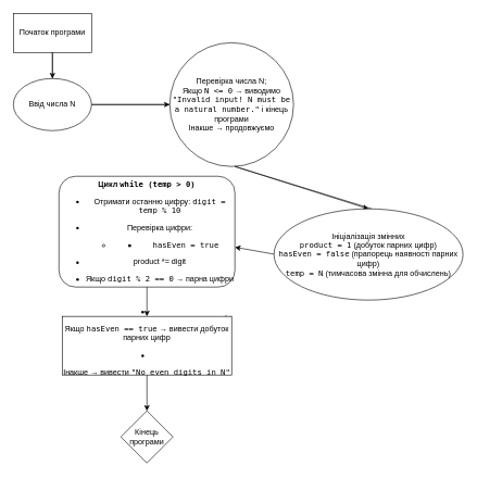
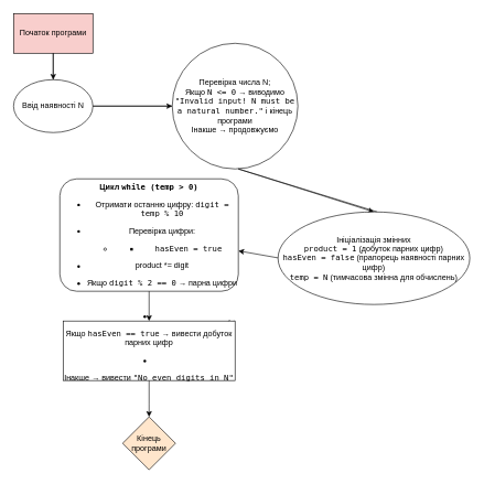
  <mxCell id="0" />
  <mxCell id="1" parent="0" />
- <mxCell id="2" value="Початок програми" style="rounded=0;whiteSpace=wrap;html=1;" parent="1" vertex="1"><mxGeometry x="20" y="20" width="120" height="60" as="geometry" /></mxCell>
- <mxCell id="3" value="Ввід числа N" style="ellipse;whiteSpace=wrap;html=1;" parent="1" vertex="1"><mxGeometry x="20" y="120" width="120" height="80" as="geometry" /></mxCell>
+ <mxCell id="2" value="Початок програми" style="rounded=0;whiteSpace=wrap;html=1;fillColor=#f8cecc;" parent="1" vertex="1"><mxGeometry x="20" y="20" width="120" height="60" as="geometry" /></mxCell>
+ <mxCell id="3" value="Ввід наявності N" style="ellipse;whiteSpace=wrap;html=1;" parent="1" vertex="1"><mxGeometry x="20" y="120" width="120" height="80" as="geometry" /></mxCell>
  <mxCell id="4" value="" style="endArrow=classic;html=1;rounded=0;entryX=0.5;entryY=0;entryDx=0;entryDy=0;" parent="1" target="3" edge="1"><mxGeometry width="50" height="50" relative="1" as="geometry"><mxPoint x="80" y="120" as="sourcePoint" /><mxPoint x="90" y="100" as="targetPoint" /><Array as="points"><mxPoint x="80" y="80" /></Array></mxGeometry></mxCell>
  <mxCell id="5" value="Перевірка числа N;&lt;div&gt;&lt;span style=&quot;background-color: transparent; color: light-dark(rgb(0, 0, 0), rgb(255, 255, 255));&quot;&gt;Якщо &lt;/span&gt;&lt;code style=&quot;background-color: transparent; color: light-dark(rgb(0, 0, 0), rgb(255, 255, 255));&quot; data-end=&quot;369&quot; data-start=&quot;361&quot;&gt;N &amp;lt;= 0&lt;/code&gt;&lt;span style=&quot;background-color: transparent; color: light-dark(rgb(0, 0, 0), rgb(255, 255, 255));&quot;&gt; → виводимо &lt;/span&gt;&lt;code style=&quot;background-color: transparent; color: light-dark(rgb(0, 0, 0), rgb(255, 255, 255));&quot; data-end=&quot;427&quot; data-start=&quot;381&quot;&gt;&quot;Invalid input! N must be a natural number.&quot;&lt;/code&gt;&lt;span style=&quot;background-color: transparent; color: light-dark(rgb(0, 0, 0), rgb(255, 255, 255));&quot;&gt; і кінець програми&lt;/span&gt;&lt;div&gt;&lt;span style=&quot;background-color: transparent; color: light-dark(rgb(0, 0, 0), rgb(255, 255, 255));&quot;&gt;Інакше → продовжуємо&lt;/span&gt;&lt;/div&gt;&lt;/div&gt;" style="ellipse;whiteSpace=wrap;html=1;aspect=fixed;" parent="1" vertex="1"><mxGeometry x="260" y="65" width="190" height="190" as="geometry" /></mxCell>
  <mxCell id="6" value="" style="endArrow=classic;html=1;rounded=0;entryX=0;entryY=0.5;entryDx=0;entryDy=0;exitX=0;exitY=0.5;exitDx=0;exitDy=0;" parent="1" source="5" target="5" edge="1"><mxGeometry width="50" height="50" relative="1" as="geometry"><mxPoint x="190" y="190" as="sourcePoint" /><mxPoint x="190" y="190" as="targetPoint" /><Array as="points"><mxPoint x="140" y="160" /></Array></mxGeometry></mxCell>
  <mxCell id="7" value="" style="endArrow=classic;html=1;rounded=0;entryX=0.5;entryY=0;entryDx=0;entryDy=0;" parent="1" target="8" edge="1"><mxGeometry width="50" height="50" relative="1" as="geometry"><mxPoint x="570" y="320" as="sourcePoint" /><mxPoint x="360" y="345" as="targetPoint" /><Array as="points"><mxPoint x="360" y="255" /></Array></mxGeometry></mxCell>
  <mxCell id="8" value="Ініціалізація змінних&lt;div&gt;&lt;code style=&quot;background-color: transparent; color: light-dark(rgb(0, 0, 0), rgb(255, 255, 255));&quot; data-end=&quot;526&quot; data-start=&quot;513&quot;&gt;product = 1&lt;/code&gt;&lt;span style=&quot;background-color: transparent; color: light-dark(rgb(0, 0, 0), rgb(255, 255, 255));&quot;&gt; (добуток парних цифр)&lt;/span&gt;&lt;/div&gt;&lt;div&gt;&lt;code style=&quot;background-color: transparent; color: light-dark(rgb(0, 0, 0), rgb(255, 255, 255));&quot; data-end=&quot;573&quot; data-start=&quot;556&quot;&gt;hasEven = false&lt;/code&gt;&lt;span style=&quot;background-color: transparent; color: light-dark(rgb(0, 0, 0), rgb(255, 255, 255));&quot;&gt; (прапорець наявності парних цифр)&lt;/span&gt;&lt;/div&gt;&lt;div&gt;&lt;code style=&quot;background-color: transparent; color: light-dark(rgb(0, 0, 0), rgb(255, 255, 255));&quot; data-end=&quot;625&quot; data-start=&quot;615&quot;&gt;temp = N&lt;/code&gt;&lt;span style=&quot;background-color: transparent; color: light-dark(rgb(0, 0, 0), rgb(255, 255, 255));&quot;&gt; (тимчасова змінна для обчислень)&lt;/span&gt;&lt;/div&gt;" style="ellipse;whiteSpace=wrap;html=1;" parent="1" vertex="1"><mxGeometry x="420" y="320" width="290" height="140" as="geometry" /></mxCell>
  <mxCell id="9" value="" style="endArrow=classic;html=1;rounded=0;" edge="1" parent="1" target="10"><mxGeometry width="50" height="50" relative="1" as="geometry"><mxPoint x="420" y="389.5" as="sourcePoint" /><mxPoint x="330" y="330" as="targetPoint" /><Array as="points" /></mxGeometry></mxCell>
  <mxCell id="10" value="&lt;p data-end=&quot;693&quot; data-start=&quot;664&quot;&gt;&lt;strong data-end=&quot;691&quot; data-start=&quot;664&quot;&gt;Цикл &lt;code data-end=&quot;689&quot; data-start=&quot;671&quot;&gt;while (temp &amp;gt; 0)&lt;/code&gt;&lt;/strong&gt;&lt;/p&gt;&lt;ul data-end=&quot;964&quot; data-start=&quot;697&quot;&gt;&lt;li data-end=&quot;744&quot; data-start=&quot;697&quot;&gt;&lt;p data-end=&quot;744&quot; data-start=&quot;699&quot;&gt;Отримати останню цифру: &lt;code data-end=&quot;742&quot; data-start=&quot;723&quot;&gt;digit = temp % 10&lt;/code&gt;&lt;/p&gt;&lt;/li&gt;&lt;li data-end=&quot;871&quot; data-start=&quot;748&quot;&gt;&lt;p data-end=&quot;768&quot; data-start=&quot;750&quot;&gt;Перевірка цифри:&lt;/p&gt;&lt;ul data-end=&quot;871&quot; data-start=&quot;774&quot;&gt;&lt;li data-end=&quot;871&quot; data-start=&quot;774&quot;&gt;&lt;ul data-end=&quot;871&quot; data-start=&quot;821&quot;&gt;&lt;li data-end=&quot;871&quot; data-start=&quot;851&quot;&gt;&lt;p data-end=&quot;871&quot; data-start=&quot;853&quot;&gt;&lt;code data-end=&quot;869&quot; data-start=&quot;853&quot;&gt;hasEven = true&lt;/code&gt;&lt;/p&gt;&lt;/li&gt;&lt;/ul&gt;&lt;/li&gt;&lt;/ul&gt;&lt;/li&gt;&lt;li data-end=&quot;871&quot; data-start=&quot;748&quot;&gt;&lt;p data-end=&quot;768&quot; data-start=&quot;750&quot;&gt;&lt;span style=&quot;background-color: transparent; color: light-dark(rgb(0, 0, 0), rgb(255, 255, 255));&quot;&gt;product *= digit&lt;/span&gt;&lt;/p&gt;&lt;/li&gt;&lt;li data-end=&quot;871&quot; data-start=&quot;748&quot;&gt;&lt;p data-end=&quot;768&quot; data-start=&quot;750&quot;&gt;&lt;span style=&quot;background-color: transparent; color: light-dark(rgb(0, 0, 0), rgb(255, 255, 255));&quot;&gt;Якщо &lt;/span&gt;&lt;code style=&quot;background-color: transparent; color: light-dark(rgb(0, 0, 0), rgb(255, 255, 255));&quot; data-end=&quot;797&quot; data-start=&quot;781&quot;&gt;digit % 2 == 0&lt;/code&gt;&lt;span style=&quot;background-color: transparent; color: light-dark(rgb(0, 0, 0), rgb(255, 255, 255));&quot;&gt; → парна цифри&lt;/span&gt;&lt;/p&gt;&lt;/li&gt;&lt;/ul&gt;" style="rounded=1;whiteSpace=wrap;html=1;" vertex="1" parent="1"><mxGeometry x="90" y="270" width="270" height="170" as="geometry" /></mxCell>
  <mxCell id="11" value="" style="endArrow=classic;html=1;rounded=0;exitX=0.5;exitY=1;exitDx=0;exitDy=0;" edge="1" parent="1" source="10" target="14"><mxGeometry width="50" height="50" relative="1" as="geometry"><mxPoint x="150" y="470" as="sourcePoint" /><mxPoint x="225" y="510" as="targetPoint" /><Array as="points" /></mxGeometry></mxCell>
  <mxCell id="12" value="" style="endArrow=classic;html=1;rounded=0;" edge="1" parent="1" source="14"><mxGeometry width="50" height="50" relative="1" as="geometry"><mxPoint x="290" y="540" as="sourcePoint" /><mxPoint x="340" y="490" as="targetPoint" /><Array as="points" /></mxGeometry></mxCell>
  <mxCell id="13" value="" style="endArrow=classic;html=1;rounded=0;exitX=0.5;exitY=1;exitDx=0;exitDy=0;" edge="1" parent="1" source="14"><mxGeometry width="50" height="50" relative="1" as="geometry"><mxPoint x="290" y="540" as="sourcePoint" /><mxPoint x="225" y="630" as="targetPoint" /><Array as="points"><mxPoint x="225" y="610" /></Array></mxGeometry></mxCell>
  <mxCell id="14" value="&lt;li data-end=&quot;1045&quot; data-start=&quot;989&quot;&gt;&lt;p data-end=&quot;1045&quot; data-start=&quot;991&quot;&gt;Якщо &lt;code data-end=&quot;1013&quot; data-start=&quot;996&quot;&gt;hasEven == true&lt;/code&gt; → вивести добуток парних цифр&lt;/p&gt;&lt;/li&gt;&lt;li data-end=&quot;1093&quot; data-start=&quot;1049&quot;&gt;&lt;p data-end=&quot;1093&quot; data-start=&quot;1051&quot;&gt;Інакше → вивести &lt;code data-end=&quot;1091&quot; data-start=&quot;1068&quot;&gt;&quot;No even digits in N&quot;&lt;/code&gt;&lt;/p&gt;&lt;/li&gt;" style="rounded=0;whiteSpace=wrap;html=1;" vertex="1" parent="1"><mxGeometry x="95" y="485" width="260" height="90" as="geometry" /></mxCell>
- <mxCell id="15" value="Кінець програми" style="rhombus;whiteSpace=wrap;html=1;" vertex="1" parent="1"><mxGeometry x="185" y="630" width="80" height="80" as="geometry" /></mxCell>
+ <mxCell id="15" value="Кінець програми" style="rhombus;whiteSpace=wrap;html=1;fillColor=#ffe6cc;" vertex="1" parent="1"><mxGeometry x="185" y="630" width="80" height="80" as="geometry" /></mxCell>
